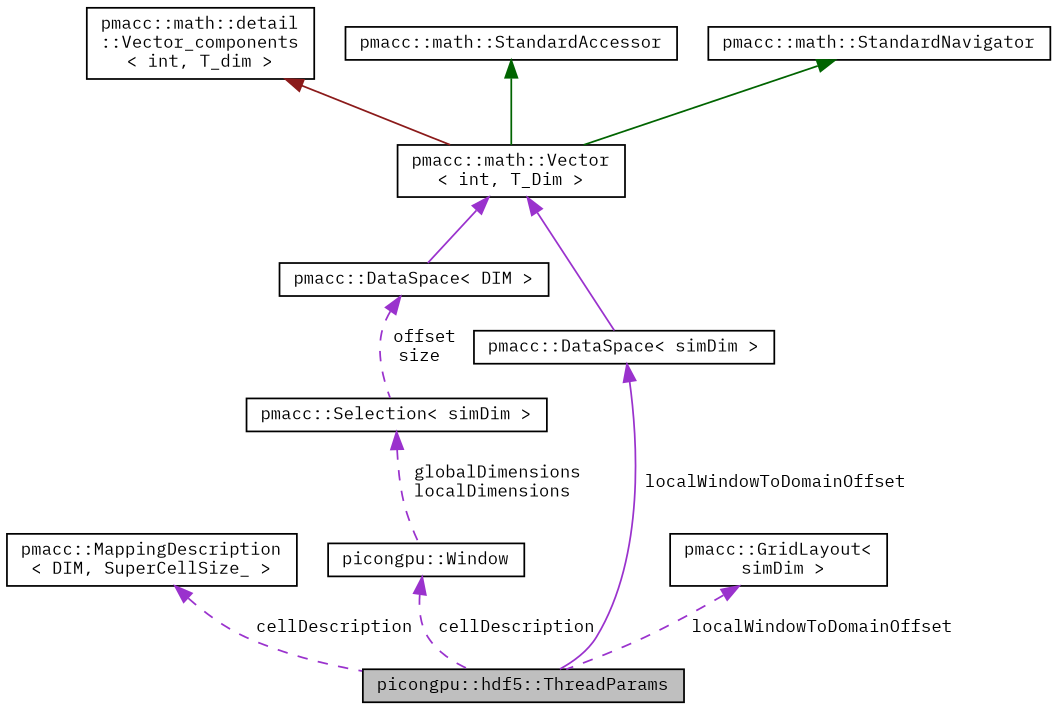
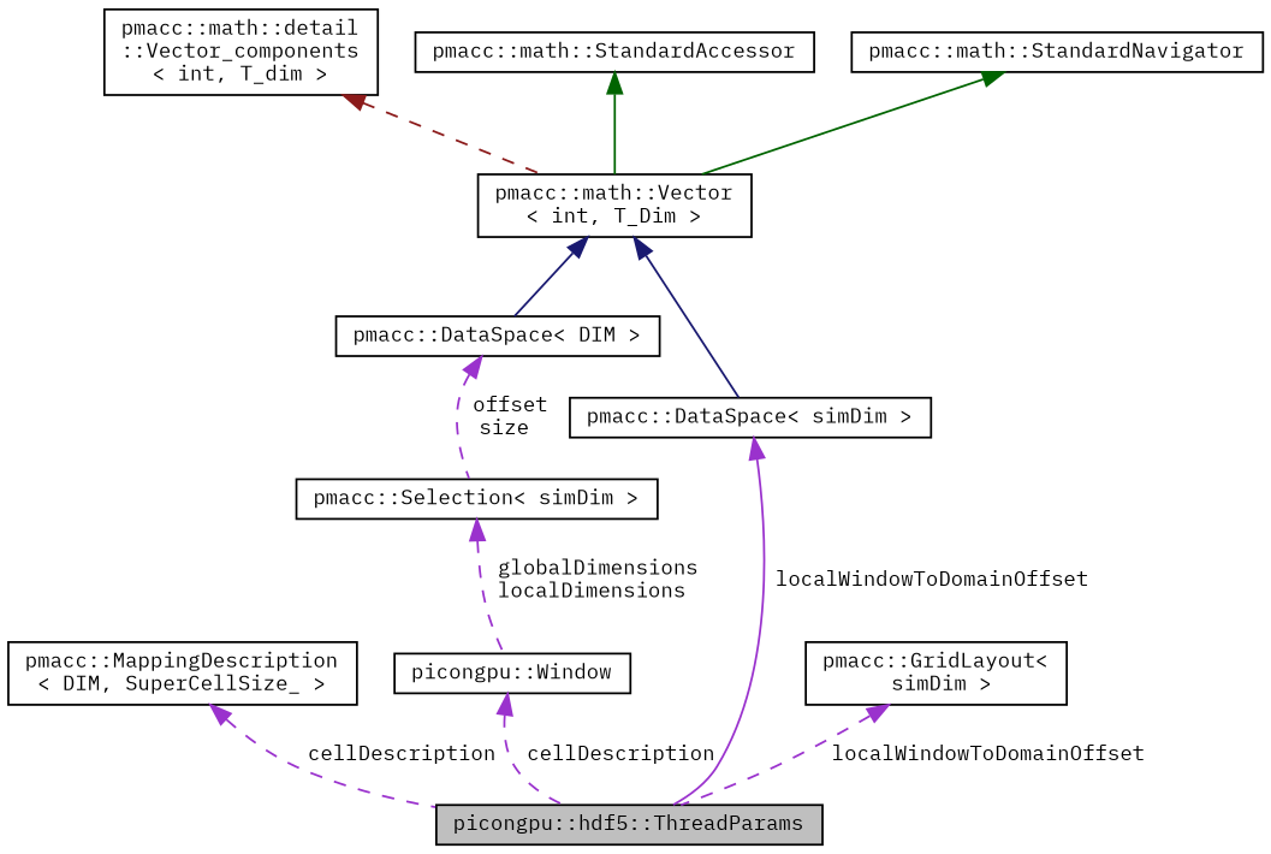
  digraph {
    fontname="IBM Plex Mono"
    rankdir=TB
    node [color=black fillcolor=white fontname="IBM Plex Mono" fontsize=10 shape=record style=filled]
    edge [color=darkorchid3 dir=back fontname="IBM Plex Mono" fontsize=10 labelfontname=Helvetica labelfontsize=10 style=solid]
    n1 [fillcolor=grey75 fontcolor=black height=0.2 label="picongpu::hdf5::ThreadParams" width=0.4]
    n2 [height=0.2 label="pmacc::MappingDescription\l\< DIM, SuperCellSize_ \>" width=0.4]
    n3 [height=0.2 label="picongpu::Window" width=0.4]
    n4 [height=0.2 label="pmacc::Selection\< simDim \>" width=0.4]
    n5 [height=0.2 label="pmacc::DataSpace\< DIM \>" width=0.4]
    n6 [height=0.2 label="pmacc::math::Vector\l\< int, T_Dim \>" width=0.4]
    n7 [height=0.2 label="pmacc::DataSpace\< simDim \>" width=0.4]
    n8 [height=0.2 label="pmacc::math::detail\l::Vector_components\l\< int, T_dim \>" width=0.4]
    n9 [height=0.2 label="pmacc::math::StandardAccessor" width=0.4]
    n10 [height=0.2 label="pmacc::math::StandardNavigator" width=0.4]
    n11 [height=0.2 label="pmacc::GridLayout\<\l simDim \>" width=0.4]
    n2 -> n1 [label=" cellDescription" style=dashed]
    n3 -> n1 [label=" cellDescription" style=dashed]
    n4 -> n3 [label=" globalDimensions\nlocalDimensions" style=dashed]
    n5 -> n4 [label=" offset\nsize" style=dashed]
-   n6 -> n5
-   n6 -> n7
+   n6 -> n5 [color=midnightblue]
+   n6 -> n7 [color=midnightblue]
    n7 -> n1 [label=" localWindowToDomainOffset"]
-   n8 -> n6 [color=firebrick4]
+   n8 -> n6 [color=firebrick4 style=dashed]
    n9 -> n6 [color=darkgreen]
    n10 -> n6 [color=darkgreen]
    n11 -> n1 [label=" localWindowToDomainOffset" style=dashed]
  }
